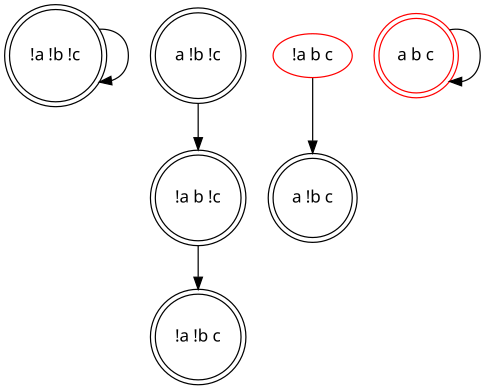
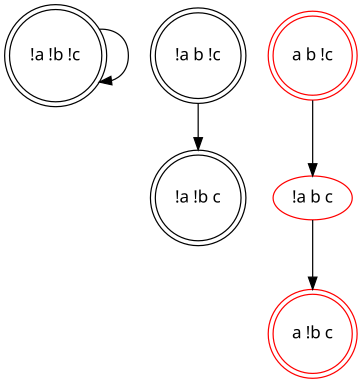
  digraph {
    fontname="Noto Sans"
    node [color=red fontname="Noto Sans" shape=doublecircle]
    edge [fontname="Noto Sans"]
    n1 [color=black label="!a !b !c"]
-   n2 [label="a !b !c" color=""]
    n3 [label="!a b !c" color=""]
    n4 [label="!a !b c" color=""]
+   n5 [label="a b !c"]
    n6 [label="!a b c" shape=""]
-   n7 [color=black label="a !b c"]
-   n8 [label="a b c"]
+   n7 [label="a !b c"]
    n1 -> n1
-   n2 -> n3
    n3 -> n4
+   n5 -> n6
    n6 -> n7
-   n8 -> n8
  }
